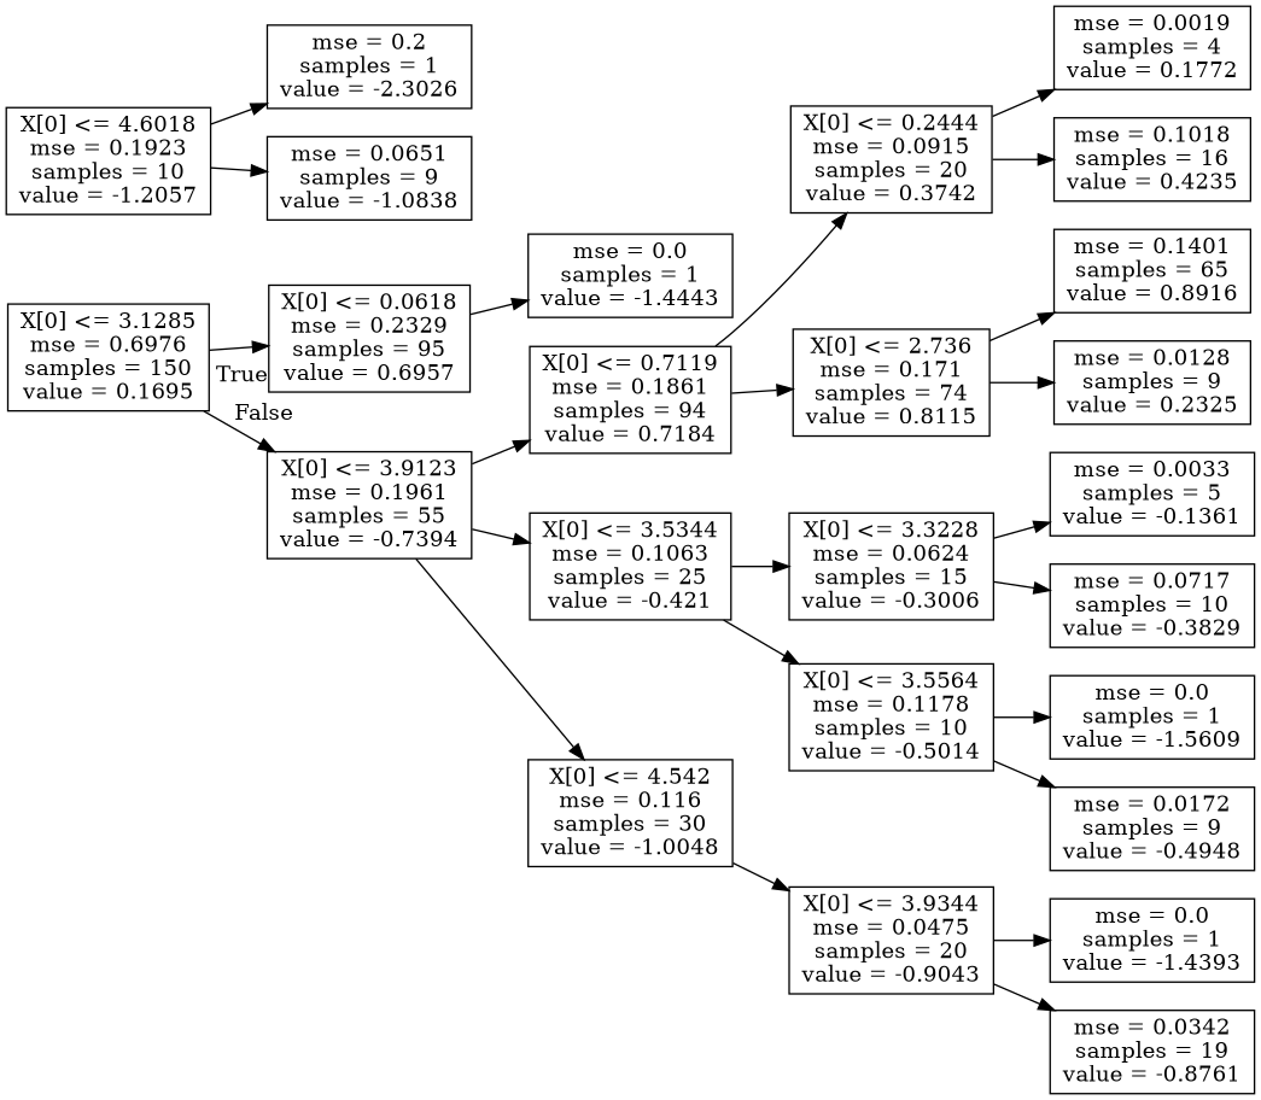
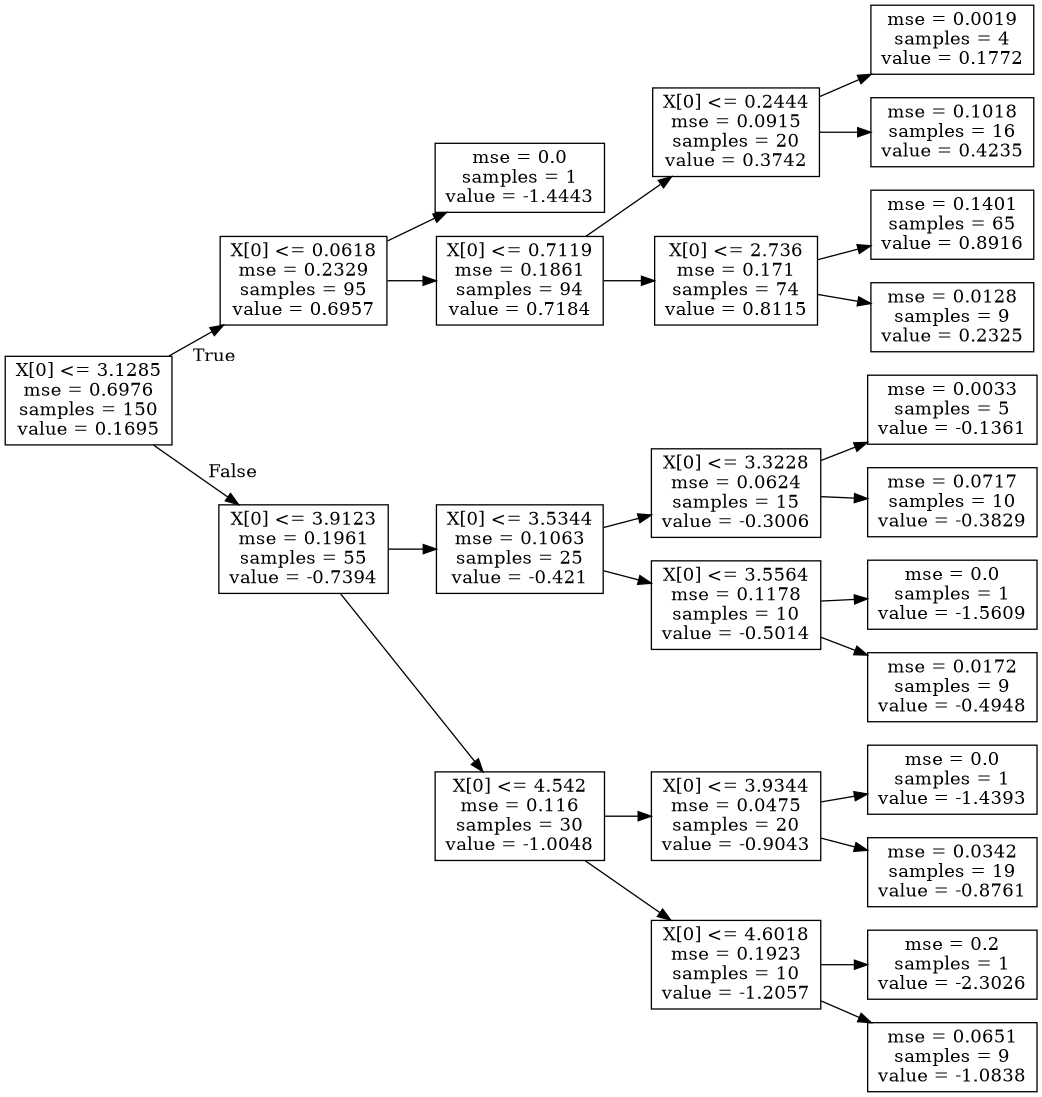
  digraph {
    rankdir=LR
    node [shape=box]
    n1 [label="X[0] <= 3.1285\nmse = 0.6976\nsamples = 150\nvalue = 0.1695"]
    n2 [label="X[0] <= 0.0618\nmse = 0.2329\nsamples = 95\nvalue = 0.6957"]
    n3 [label="X[0] <= 3.9123\nmse = 0.1961\nsamples = 55\nvalue = -0.7394"]
    n4 [label="mse = 0.0\nsamples = 1\nvalue = -1.4443"]
    n5 [label="X[0] <= 0.7119\nmse = 0.1861\nsamples = 94\nvalue = 0.7184"]
    n6 [label="X[0] <= 3.5344\nmse = 0.1063\nsamples = 25\nvalue = -0.421"]
    n7 [label="X[0] <= 4.542\nmse = 0.116\nsamples = 30\nvalue = -1.0048"]
    n8 [label="X[0] <= 0.2444\nmse = 0.0915\nsamples = 20\nvalue = 0.3742"]
    n9 [label="X[0] <= 2.736\nmse = 0.171\nsamples = 74\nvalue = 0.8115"]
    n10 [label="mse = 0.0019\nsamples = 4\nvalue = 0.1772"]
    n11 [label="mse = 0.1018\nsamples = 16\nvalue = 0.4235"]
    n12 [label="mse = 0.1401\nsamples = 65\nvalue = 0.8916"]
    n13 [label="mse = 0.0128\nsamples = 9\nvalue = 0.2325"]
    n14 [label="X[0] <= 3.3228\nmse = 0.0624\nsamples = 15\nvalue = -0.3006"]
    n15 [label="X[0] <= 3.5564\nmse = 0.1178\nsamples = 10\nvalue = -0.5014"]
    n16 [label="X[0] <= 3.9344\nmse = 0.0475\nsamples = 20\nvalue = -0.9043"]
    n17 [label="X[0] <= 4.6018\nmse = 0.1923\nsamples = 10\nvalue = -1.2057"]
    n18 [label="mse = 0.0033\nsamples = 5\nvalue = -0.1361"]
    n19 [label="mse = 0.0717\nsamples = 10\nvalue = -0.3829"]
    n20 [label="mse = 0.0\nsamples = 1\nvalue = -1.5609"]
    n21 [label="mse = 0.0172\nsamples = 9\nvalue = -0.4948"]
    n22 [label="mse = 0.0\nsamples = 1\nvalue = -1.4393"]
    n23 [label="mse = 0.0342\nsamples = 19\nvalue = -0.8761"]
    n24 [label="mse = 0.2\nsamples = 1\nvalue = -2.3026"]
    n25 [label="mse = 0.0651\nsamples = 9\nvalue = -1.0838"]
    n1 -> n2 [headlabel=True labelangle=45 labeldistance=2.5]
    n1 -> n3 [headlabel=False labelangle=-45 labeldistance=2.5]
    n2 -> n4
-   n3 -> n5
+   n2 -> n5
    n3 -> n6
    n3 -> n7
    n5 -> n8
    n5 -> n9
    n6 -> n14
    n6 -> n15
    n7 -> n16
+   n7 -> n17
    n8 -> n10
    n8 -> n11
    n9 -> n12
    n9 -> n13
    n14 -> n18
    n14 -> n19
    n15 -> n20
    n15 -> n21
    n16 -> n22
    n16 -> n23
    n17 -> n24
    n17 -> n25
  }
